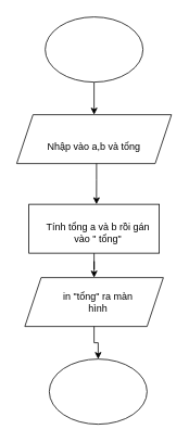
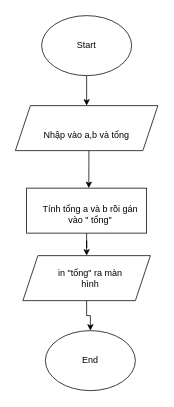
  <mxCell id="0" />
  <mxCell id="1" parent="0" />
  <mxCell id="2" style="edgeStyle=orthogonalEdgeStyle;rounded=0;orthogonalLoop=1;jettySize=auto;html=1;entryX=0.5;entryY=0;entryDx=0;entryDy=0;" edge="1" parent="1" source="3" target="5"><mxGeometry relative="1" as="geometry" /></mxCell>
  <mxCell id="3" value="" style="ellipse;whiteSpace=wrap;html=1;" vertex="1" parent="1"><mxGeometry x="55" y="20" width="120" height="80" as="geometry" /></mxCell>
+ <mxCell id="4" value="&lt;font style=&quot;vertical-align: inherit;&quot;&gt;&lt;font style=&quot;vertical-align: inherit;&quot;&gt;Start&lt;/font&gt;&lt;/font&gt;" style="text;html=1;align=center;verticalAlign=middle;whiteSpace=wrap;rounded=0;" vertex="1" parent="1"><mxGeometry x="85" y="45" width="60" height="30" as="geometry" /></mxCell>
  <mxCell id="5" value="" style="shape=parallelogram;perimeter=parallelogramPerimeter;whiteSpace=wrap;html=1;fixedSize=1;" vertex="1" parent="1"><mxGeometry x="20" y="140" width="190" height="60" as="geometry" /></mxCell>
  <mxCell id="6" value="&lt;font style=&quot;vertical-align: inherit;&quot;&gt;&lt;font style=&quot;vertical-align: inherit;&quot;&gt;Nhập vào a,b và tổng&lt;/font&gt;&lt;/font&gt;" style="text;html=1;align=center;verticalAlign=middle;whiteSpace=wrap;rounded=0;" vertex="1" parent="1"><mxGeometry x="50" y="165" width="130" height="30" as="geometry" /></mxCell>
  <mxCell id="7" style="edgeStyle=orthogonalEdgeStyle;rounded=0;orthogonalLoop=1;jettySize=auto;html=1;entryX=0.544;entryY=0;entryDx=0;entryDy=0;entryPerimeter=0;" edge="1" parent="1" source="5"><mxGeometry relative="1" as="geometry"><mxPoint x="117.92" y="250" as="targetPoint" /><Array as="points"><mxPoint x="118" y="220" /><mxPoint x="118" y="220" /></Array></mxGeometry></mxCell>
  <mxCell id="8" style="edgeStyle=orthogonalEdgeStyle;rounded=0;orthogonalLoop=1;jettySize=auto;html=1;entryX=0.5;entryY=0;entryDx=0;entryDy=0;" edge="1" parent="1" source="9" target="11"><mxGeometry relative="1" as="geometry" /></mxCell>
  <mxCell id="9" value="" style="rounded=0;whiteSpace=wrap;html=1;" vertex="1" parent="1"><mxGeometry x="35" y="250" width="160" height="60" as="geometry" /></mxCell>
  <mxCell id="10" value="&lt;font style=&quot;vertical-align: inherit;&quot;&gt;&lt;font style=&quot;vertical-align: inherit;&quot;&gt;Tính tổng a và b rồi gán vào &quot; tổng&quot;&lt;/font&gt;&lt;/font&gt;" style="text;html=1;align=center;verticalAlign=middle;whiteSpace=wrap;rounded=0;" vertex="1" parent="1"><mxGeometry x="55" y="270" width="130" height="30" as="geometry" /></mxCell>
  <mxCell id="11" value="" style="shape=parallelogram;perimeter=parallelogramPerimeter;whiteSpace=wrap;html=1;fixedSize=1;" vertex="1" parent="1"><mxGeometry x="30" y="340" width="170" height="60" as="geometry" /></mxCell>
  <mxCell id="12" style="edgeStyle=orthogonalEdgeStyle;rounded=0;orthogonalLoop=1;jettySize=auto;html=1;entryX=0.5;entryY=0;entryDx=0;entryDy=0;exitX=0.5;exitY=1;exitDx=0;exitDy=0;" edge="1" parent="1" source="11" target="14"><mxGeometry relative="1" as="geometry"><mxPoint x="120" y="410" as="sourcePoint" /></mxGeometry></mxCell>
  <mxCell id="13" value="&lt;font style=&quot;vertical-align: inherit;&quot;&gt;&lt;font style=&quot;vertical-align: inherit;&quot;&gt;in &quot;tổng&quot; ra màn hình&lt;/font&gt;&lt;/font&gt;" style="text;html=1;align=center;verticalAlign=middle;whiteSpace=wrap;rounded=0;" vertex="1" parent="1"><mxGeometry x="65" y="355" width="110" height="30" as="geometry" /></mxCell>
  <mxCell id="14" value="" style="ellipse;whiteSpace=wrap;html=1;" vertex="1" parent="1"><mxGeometry x="60" y="440" width="120" height="80" as="geometry" /></mxCell>
+ <mxCell id="15" value="&lt;font style=&quot;vertical-align: inherit;&quot;&gt;&lt;font style=&quot;vertical-align: inherit;&quot;&gt;End&lt;/font&gt;&lt;/font&gt;" style="text;html=1;align=center;verticalAlign=middle;whiteSpace=wrap;rounded=0;" vertex="1" parent="1"><mxGeometry x="90" y="465" width="60" height="30" as="geometry" /></mxCell>
